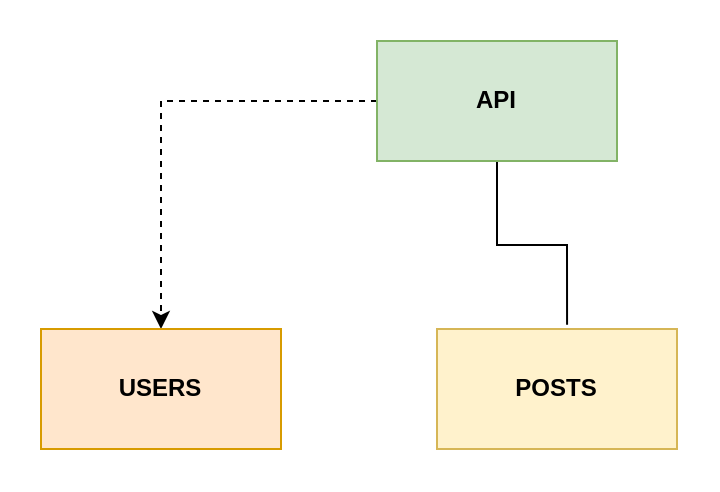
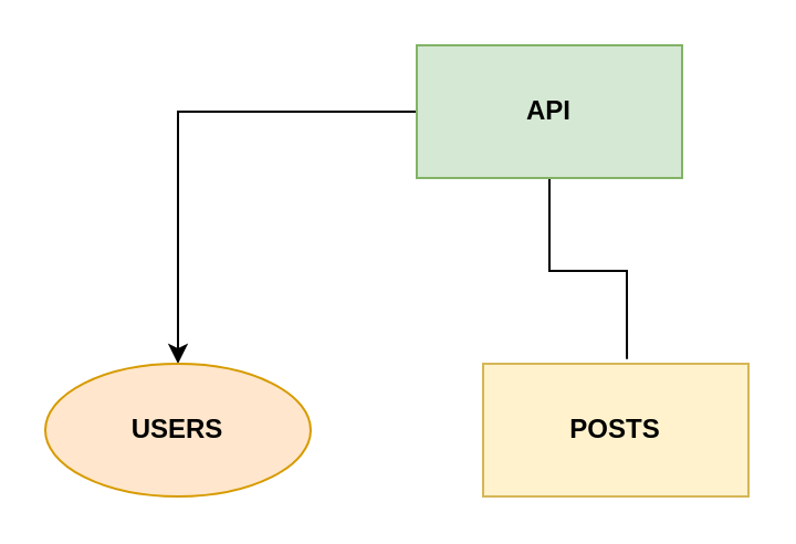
  <mxCell id="0" />
  <mxCell id="1" parent="0" />
- <mxCell id="2" style="edgeStyle=orthogonalEdgeStyle;rounded=0;orthogonalLoop=1;jettySize=auto;html=1;entryX=0.5;entryY=0;entryDx=0;entryDy=0;dashed=1;" edge="1" parent="1" source="4" target="5"><mxGeometry relative="1" as="geometry" /></mxCell>
+ <mxCell id="2" style="edgeStyle=orthogonalEdgeStyle;rounded=0;orthogonalLoop=1;jettySize=auto;html=1;entryX=0.5;entryY=0;entryDx=0;entryDy=0;" edge="1" parent="1" source="4" target="5"><mxGeometry relative="1" as="geometry" /></mxCell>
  <mxCell id="3" style="edgeStyle=orthogonalEdgeStyle;rounded=0;orthogonalLoop=1;jettySize=auto;html=1;entryX=0.542;entryY=-0.036;entryDx=0;entryDy=0;entryPerimeter=0;endArrow=none;" edge="1" parent="1" source="4" target="6"><mxGeometry relative="1" as="geometry" /></mxCell>
  <mxCell id="4" value="&lt;b&gt;API&lt;/b&gt;" style="rounded=0;whiteSpace=wrap;html=1;fillColor=#d5e8d4;strokeColor=#82b366;" vertex="1" parent="1"><mxGeometry x="188" y="20" width="120" height="60" as="geometry" /></mxCell>
- <mxCell id="5" value="&lt;b&gt;USERS&lt;/b&gt;" style="rounded=0;whiteSpace=wrap;html=1;fillColor=#ffe6cc;strokeColor=#d79b00;" vertex="1" parent="1"><mxGeometry x="20" y="164" width="120" height="60" as="geometry" /></mxCell>
+ <mxCell id="5" value="&lt;b&gt;USERS&lt;/b&gt;" style="ellipse;whiteSpace=wrap;html=1;fillColor=#ffe6cc;strokeColor=#d79b00;" vertex="1" parent="1"><mxGeometry x="20" y="164" width="120" height="60" as="geometry" /></mxCell>
  <mxCell id="6" value="&lt;b&gt;POSTS&lt;/b&gt;" style="rounded=0;whiteSpace=wrap;html=1;fillColor=#fff2cc;strokeColor=#d6b656;" vertex="1" parent="1"><mxGeometry x="218" y="164" width="120" height="60" as="geometry" /></mxCell>
